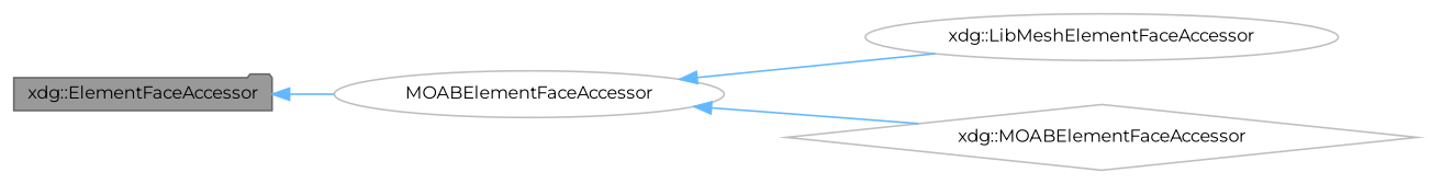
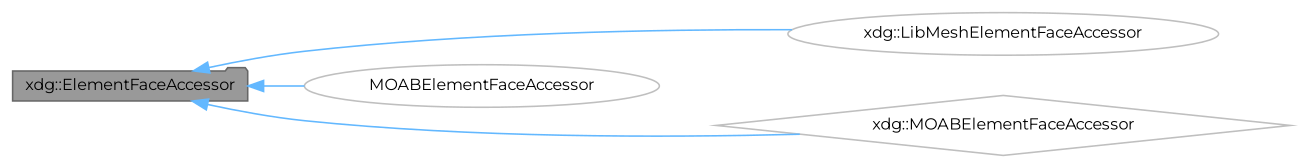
  digraph {
    fontname=Montserrat
    rankdir=LR
    node [color=grey75 fillcolor=white fontname=Montserrat fontsize=10 shape=ellipse style=filled]
    edge [color=steelblue1 dir=back fontname=Montserrat fontsize=10 labelfontname=Helvetica labelfontsize=10 style=solid]
    n1 [color=gray40 fillcolor=grey60 fontcolor=black height=0.2 label="xdg::ElementFaceAccessor" shape=folder width=0.4]
    n2 [height=0.2 label=MOABElementFaceAccessor width=0.4]
    n3 [height=0.2 label="xdg::LibMeshElementFaceAccessor" width=0.4]
    n4 [height=0.2 label="xdg::MOABElementFaceAccessor" shape=diamond width=0.4]
    n1 -> n2
-   n2 -> n3
-   n2 -> n4
+   n1 -> n3
+   n1 -> n4
  }
